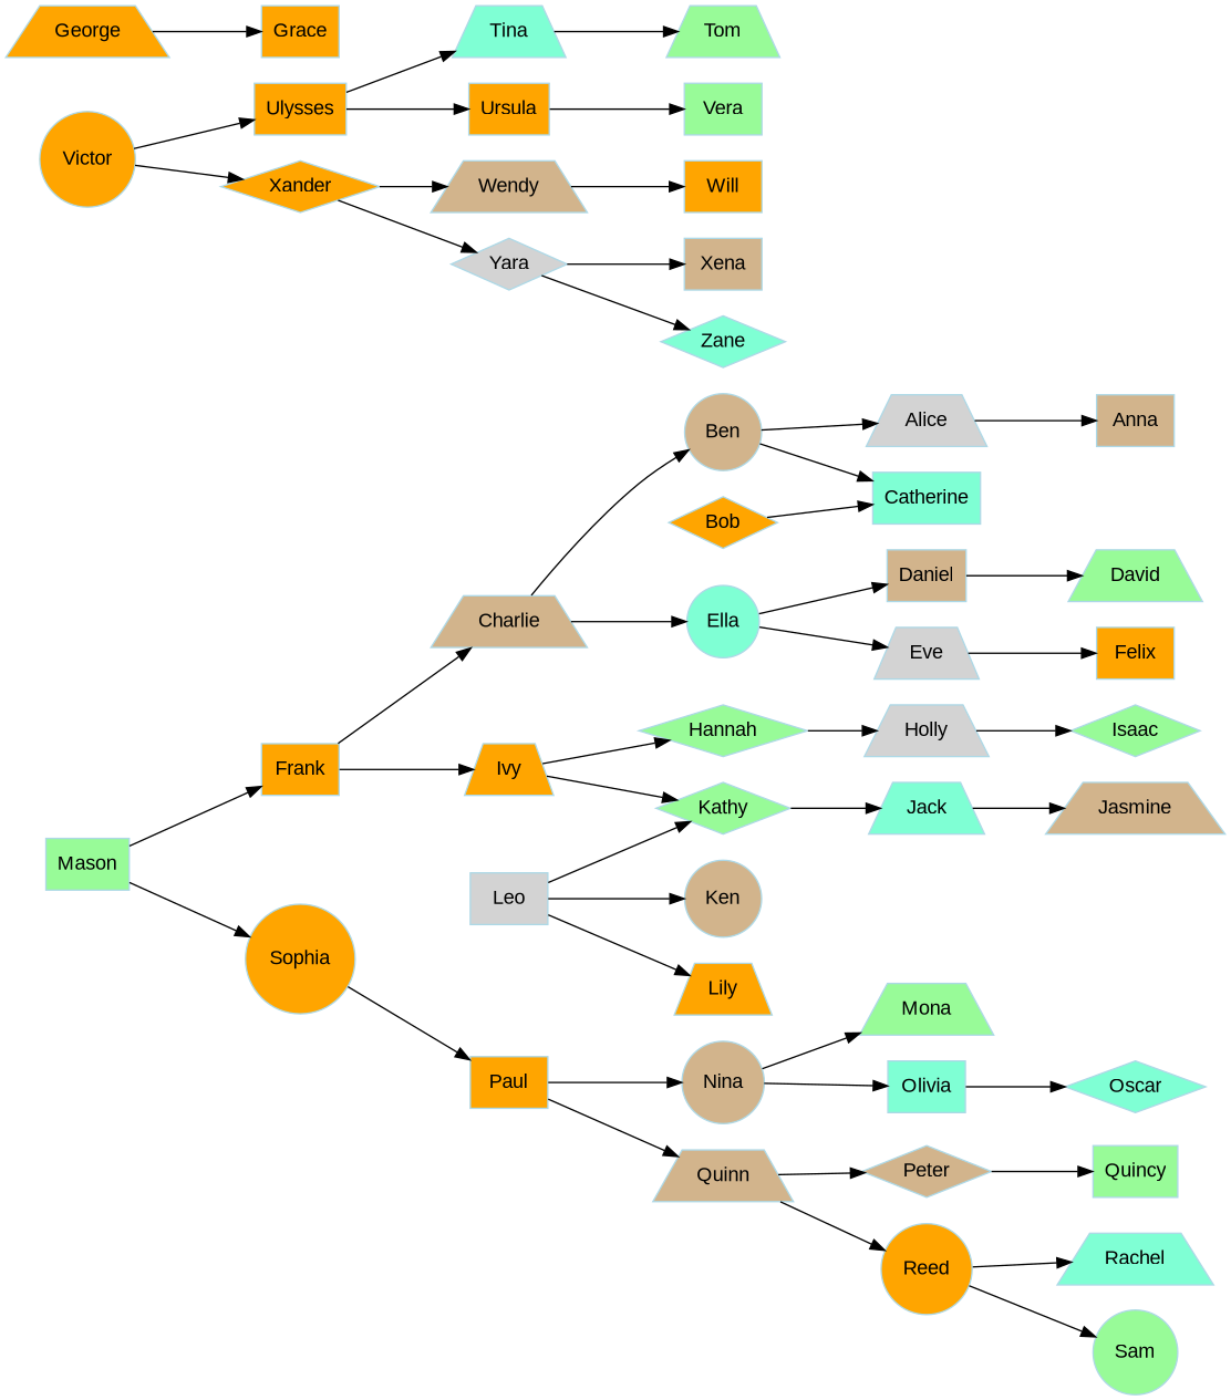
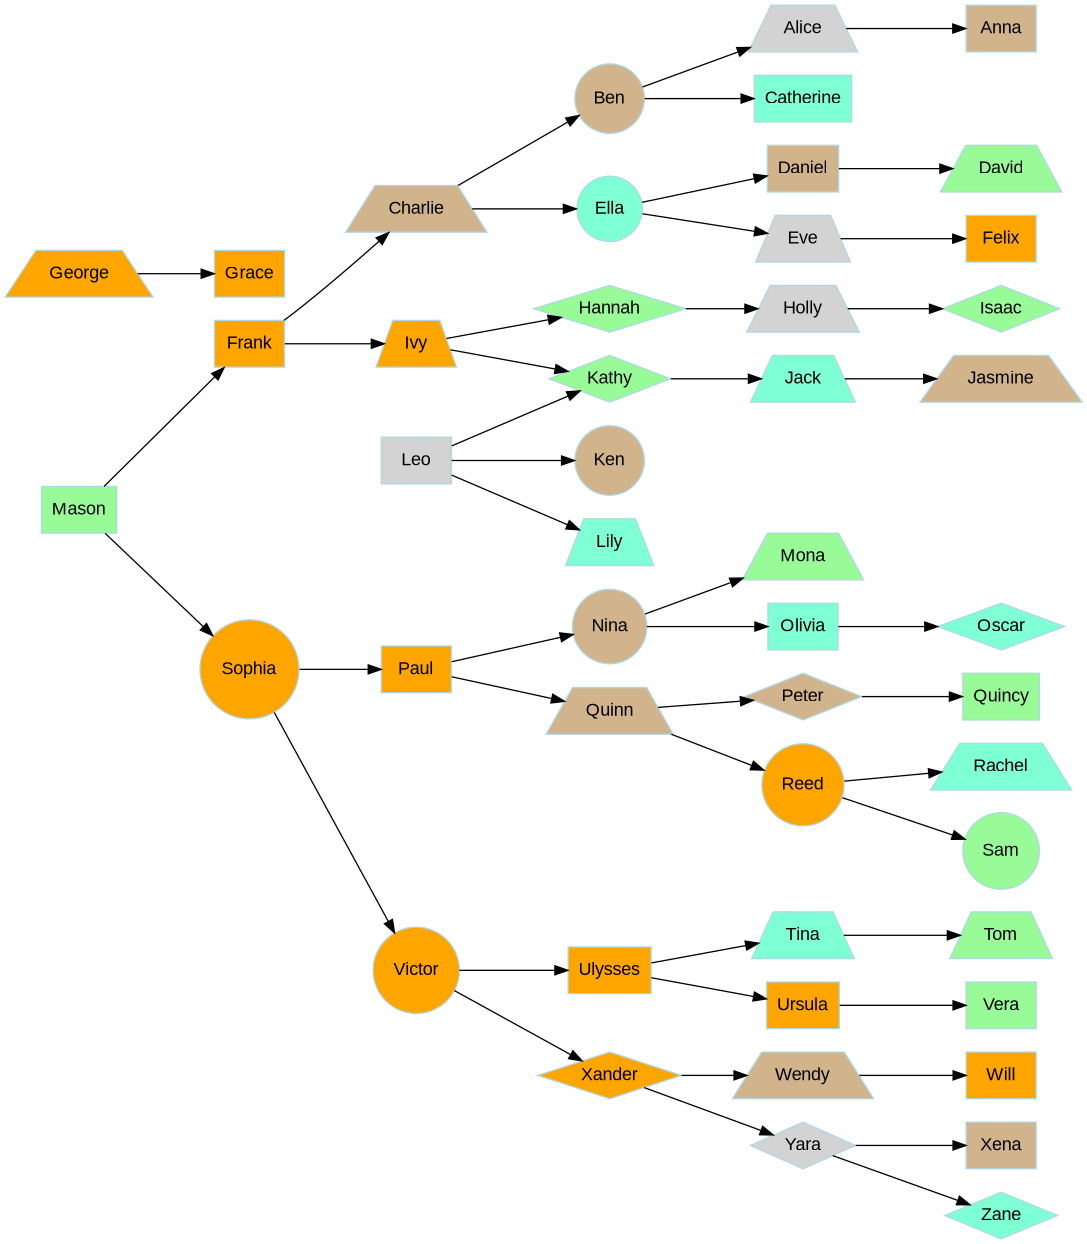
  digraph {
    rankdir=LR
    node [color=lightblue fillcolor=orange fontname=Arial shape=box style=filled]
    Mason [fillcolor=palegreen]
    Frank
    Sophia [shape=circle]
    Charlie [fillcolor=tan shape=trapezium]
    Ivy [shape=trapezium]
    Paul
    Victor [shape=circle]
    Ben [fillcolor=tan shape=circle]
    Ella [fillcolor=aquamarine shape=circle]
    Hannah [fillcolor=palegreen shape=diamond]
    Kathy [fillcolor=palegreen shape=diamond]
    Alice [fillcolor=lightgrey shape=trapezium]
    Catherine [fillcolor=aquamarine]
    Daniel [fillcolor=tan]
    Eve [fillcolor=lightgrey shape=trapezium]
    Anna [fillcolor=tan]
-   Bob [shape=diamond]
    David [fillcolor=palegreen shape=trapezium]
    Felix
    Holly [fillcolor=lightgrey shape=trapezium]
    Jack [fillcolor=aquamarine shape=trapezium]
    George [shape=trapezium]
    Grace
    Isaac [fillcolor=palegreen shape=diamond]
    Jasmine [fillcolor=tan shape=trapezium]
    Leo [fillcolor=lightgrey]
    Ken [fillcolor=tan shape=circle]
-   Lily [shape=trapezium]
+   Lily [fillcolor=aquamarine shape=trapezium]
    Nina [fillcolor=tan shape=circle]
    Quinn [fillcolor=tan shape=trapezium]
    Ulysses
    Xander [shape=diamond]
    Mona [fillcolor=palegreen shape=trapezium]
    Olivia [fillcolor=aquamarine]
    Peter [fillcolor=tan shape=diamond]
    Reed [shape=circle]
    Oscar [fillcolor=aquamarine shape=diamond]
    Quincy [fillcolor=palegreen]
    Rachel [fillcolor=aquamarine shape=trapezium]
    Sam [fillcolor=palegreen shape=circle]
    Tina [fillcolor=aquamarine shape=trapezium]
    Ursula
    Wendy [fillcolor=tan shape=trapezium]
    Yara [fillcolor=lightgrey shape=diamond]
    Tom [fillcolor=palegreen shape=trapezium]
    Vera [fillcolor=palegreen]
    Will
    Xena [fillcolor=tan]
    Zane [fillcolor=aquamarine shape=diamond]
    Mason -> Frank
    Mason -> Sophia
    Frank -> Charlie
    Frank -> Ivy
    Sophia -> Paul
+   Sophia -> Victor
    Charlie -> Ben
    Charlie -> Ella
    Ivy -> Hannah
    Ivy -> Kathy
    Paul -> Nina
    Paul -> Quinn
    Victor -> Ulysses
    Victor -> Xander
    Ben -> Alice
    Ben -> Catherine
    Ella -> Daniel
    Ella -> Eve
    Hannah -> Holly
    Kathy -> Jack
    Alice -> Anna
    Daniel -> David
    Eve -> Felix
-   Bob -> Catherine
    Holly -> Isaac
    Jack -> Jasmine
    George -> Grace
    Leo -> Kathy
    Leo -> Ken
    Leo -> Lily
    Nina -> Mona
    Nina -> Olivia
    Quinn -> Peter
    Quinn -> Reed
    Ulysses -> Tina
    Ulysses -> Ursula
    Xander -> Wendy
    Xander -> Yara
    Olivia -> Oscar
    Peter -> Quincy
    Reed -> Rachel
    Reed -> Sam
    Tina -> Tom
    Ursula -> Vera
    Wendy -> Will
    Yara -> Xena
    Yara -> Zane
  }
